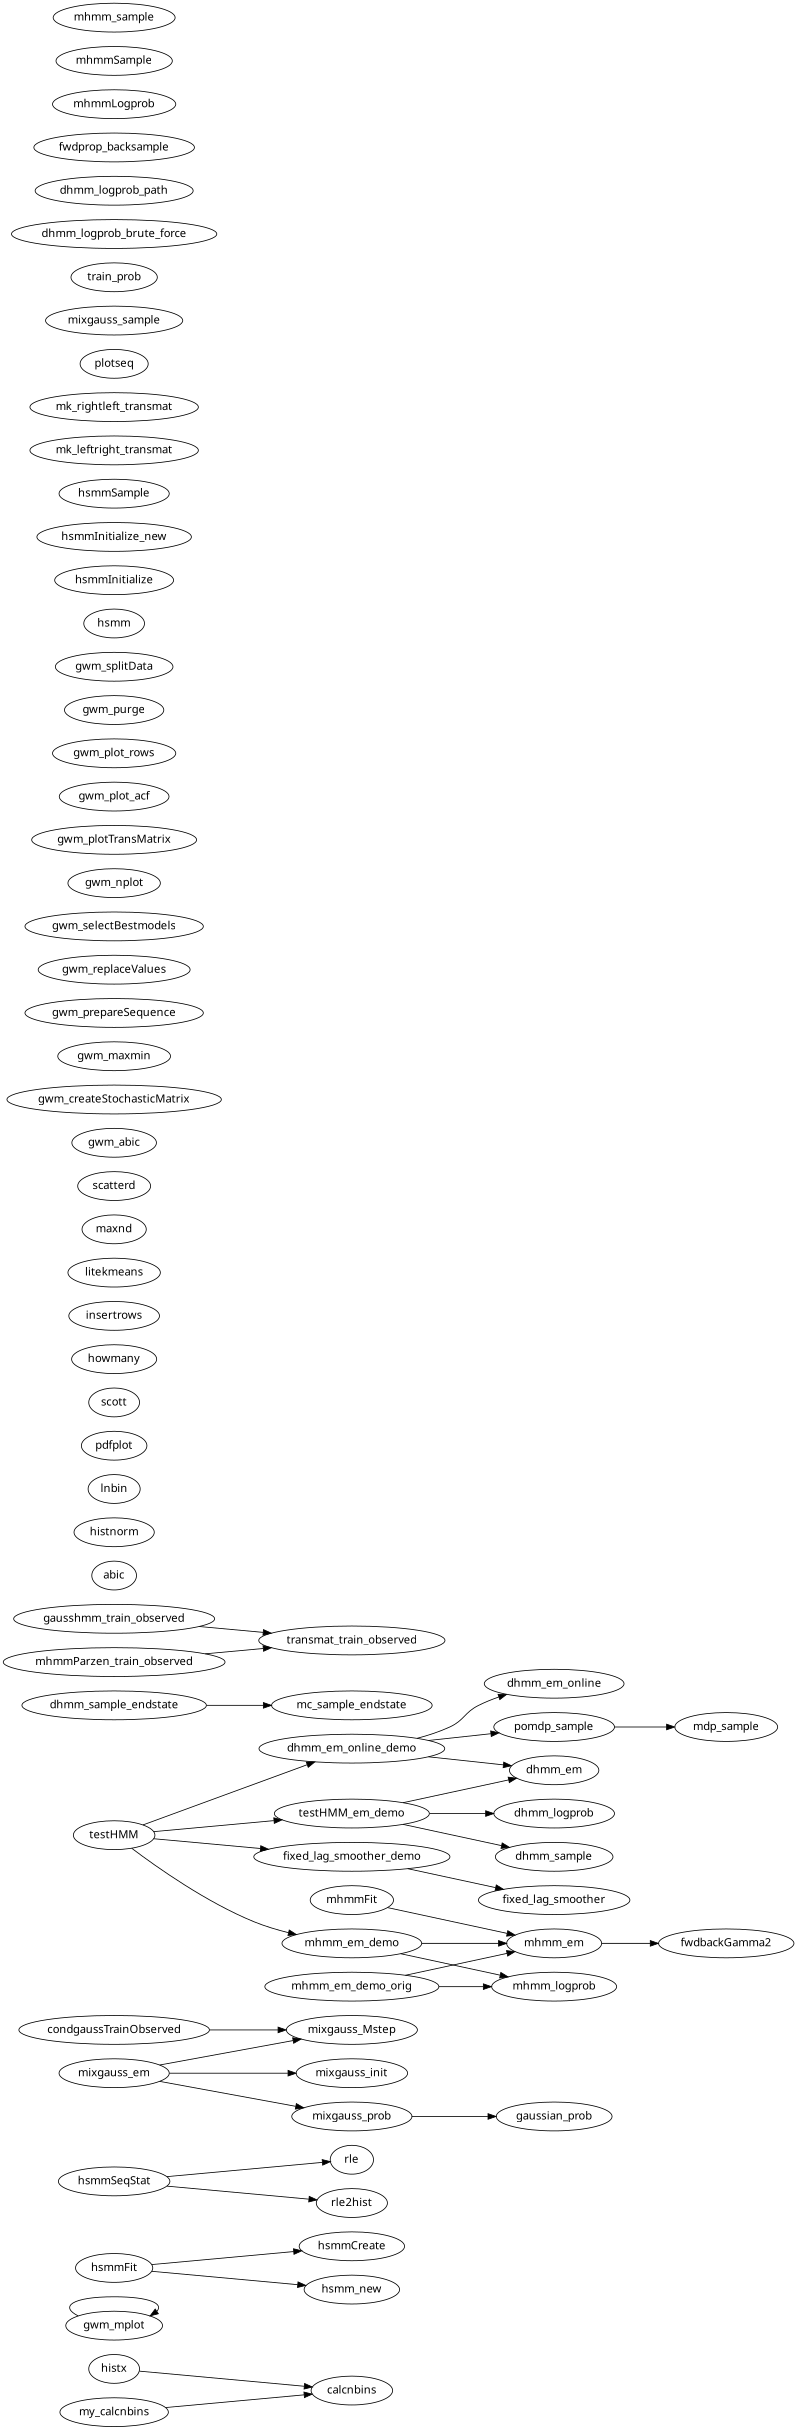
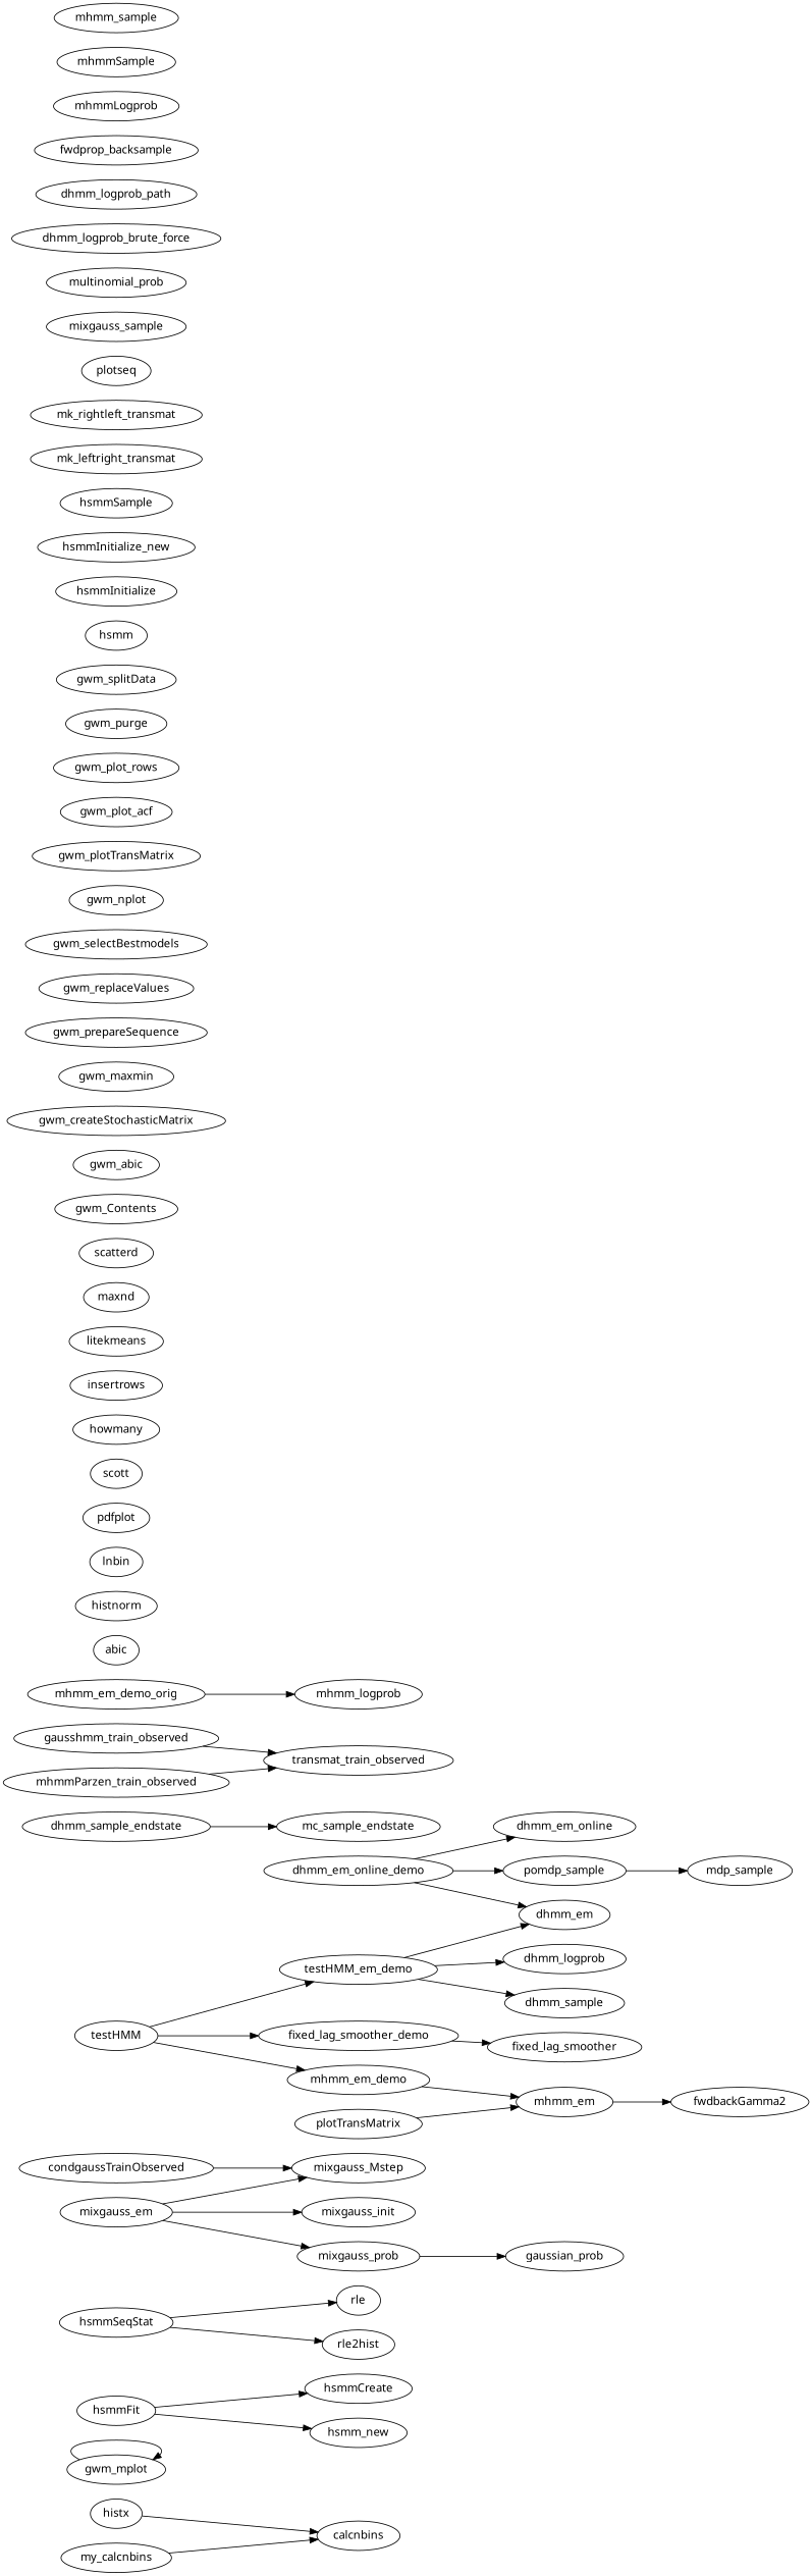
  digraph {
    fontname="Noto Sans"
    rankdir=LR
    node [fontname="Noto Sans"]
    edge [fontname="Noto Sans"]
    histx
    calcnbins
    my_calcnbins
    gwm_mplot
    hsmmFit
    hsmmCreate
    hsmm_new
    hsmmSeqStat
    rle
    rle2hist
    condgaussTrainObserved
    mixgauss_Mstep
    mixgauss_em
    mixgauss_init
    mixgauss_prob
    gaussian_prob
    n17 [label=testHMM_em_demo]
    dhmm_em
    dhmm_logprob
    dhmm_sample
    dhmm_em_online_demo
    dhmm_em_online
    pomdp_sample
    mdp_sample
    dhmm_sample_endstate
    mc_sample_endstate
    fixed_lag_smoother_demo
    fixed_lag_smoother
    gausshmm_train_observed
    transmat_train_observed
-   mhmmFit
+   mhmmFit [label=plotTransMatrix]
    mhmm_em
    fwdbackGamma2
    mhmmParzen_train_observed
    mhmm_em_demo
    mhmm_logprob
    mhmm_em_demo_orig
    testHMM
    abic
    histnorm
    lnbin
    pdfplot
    scott
    howmany
    insertrows
    litekmeans
    maxnd
    scatterd
+   gwm_Contents
    gwm_abic
    gwm_createStochasticMatrix
    gwm_maxmin
    gwm_prepareSequence
    gwm_replaceValues
    gwm_selectBestmodels
    gwm_nplot
    gwm_plotTransMatrix
    gwm_plot_acf
    gwm_plot_rows
    gwm_purge
    gwm_splitData
    hsmm
    hsmmInitialize
    hsmmInitialize_new
    hsmmSample
    mk_leftright_transmat
    mk_rightleft_transmat
    plotseq
    mixgauss_sample
-   multinomial_prob [label=train_prob]
+   multinomial_prob
    dhmm_logprob_brute_force
    dhmm_logprob_path
    fwdprop_backsample
    mhmmLogprob
    mhmmSample
    mhmm_sample
    histx -> calcnbins
    my_calcnbins -> calcnbins
    gwm_mplot -> gwm_mplot
    hsmmFit -> hsmmCreate
    hsmmFit -> hsmm_new
    hsmmSeqStat -> rle
    hsmmSeqStat -> rle2hist
    condgaussTrainObserved -> mixgauss_Mstep
    mixgauss_em -> mixgauss_Mstep
    mixgauss_em -> mixgauss_init
    mixgauss_em -> mixgauss_prob
    mixgauss_prob -> gaussian_prob
    n17 -> dhmm_em
    n17 -> dhmm_logprob
    n17 -> dhmm_sample
    dhmm_em_online_demo -> dhmm_em
    dhmm_em_online_demo -> dhmm_em_online
    dhmm_em_online_demo -> pomdp_sample
    pomdp_sample -> mdp_sample
    dhmm_sample_endstate -> mc_sample_endstate
    fixed_lag_smoother_demo -> fixed_lag_smoother
    gausshmm_train_observed -> transmat_train_observed
    mhmmFit -> mhmm_em
    mhmm_em -> fwdbackGamma2
    mhmmParzen_train_observed -> transmat_train_observed
    mhmm_em_demo -> mhmm_em
-   mhmm_em_demo -> mhmm_logprob
-   mhmm_em_demo_orig -> mhmm_em
    mhmm_em_demo_orig -> mhmm_logprob
    testHMM -> n17
-   testHMM -> dhmm_em_online_demo
    testHMM -> fixed_lag_smoother_demo
    testHMM -> mhmm_em_demo
  }
